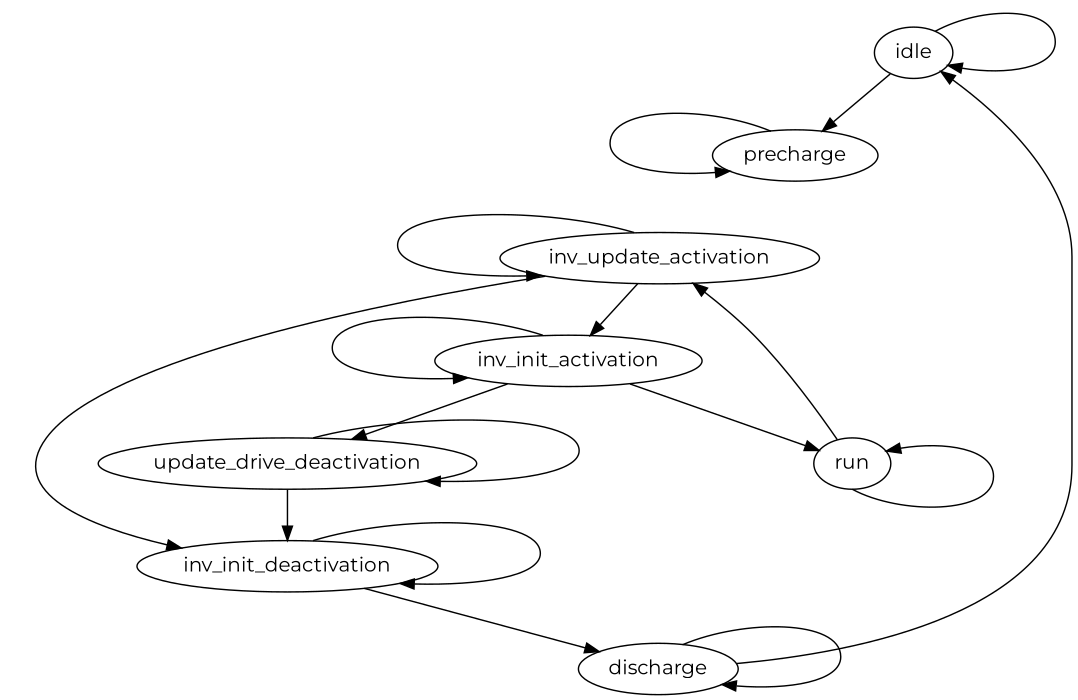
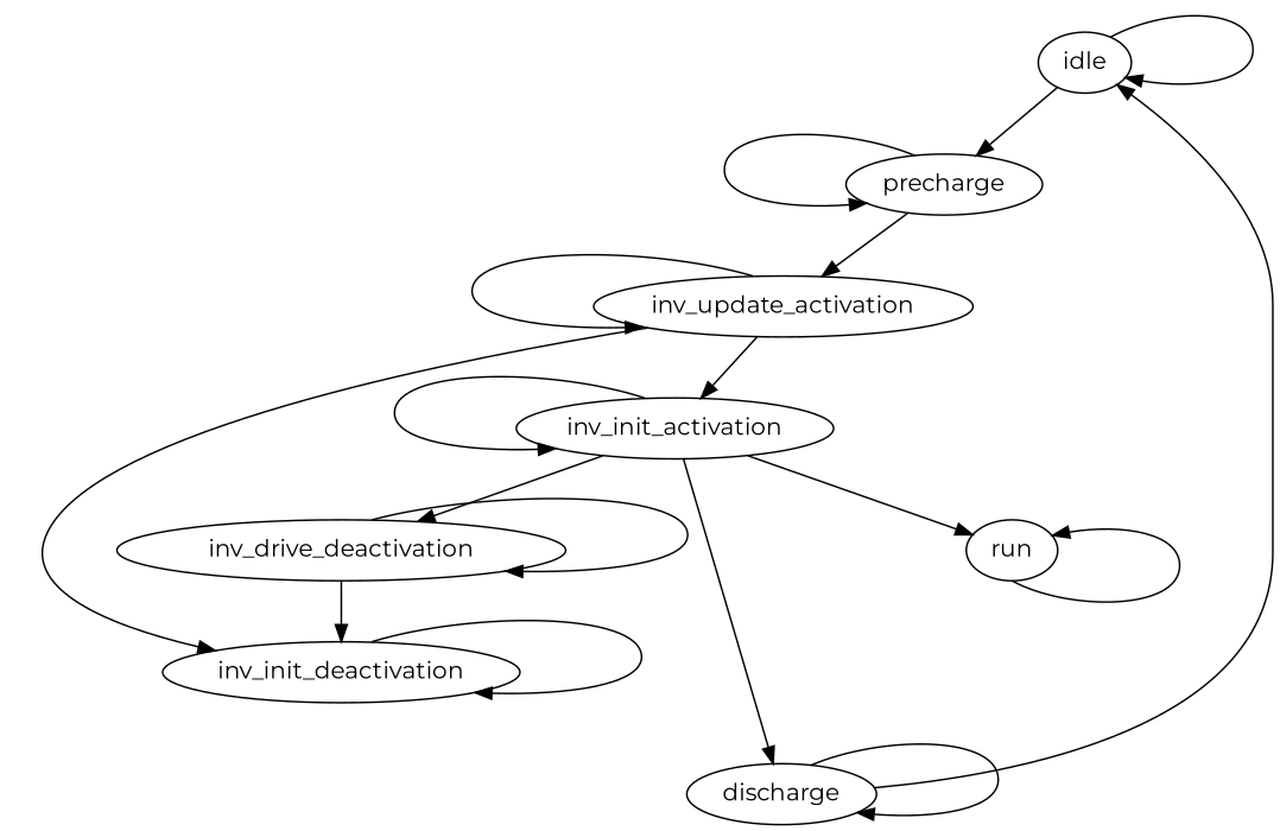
  digraph {
    fontname=Montserrat
    nodesep=1
    ranksep=0.5
    node [fontname=Montserrat shape=oval]
    edge [fontname=Montserrat]
    idle
    precharge
    inv_update_activation
    discharge
    n5 [label=inv_init_deactivation]
    n6 [label=inv_init_activation]
-   inv_drive_deactivation [label=update_drive_deactivation]
+   inv_drive_deactivation
    run
    idle -> idle [tailport=ne]
    idle -> precharge
    precharge -> precharge [tailport=nw]
-   run -> inv_update_activation
+   precharge -> inv_update_activation
    inv_update_activation -> inv_update_activation [tailport=nw]
    inv_update_activation -> n5
    inv_update_activation -> n6
    discharge -> idle
    discharge -> discharge [tailport=ne]
-   n5 -> discharge
+   n6 -> discharge
    n5 -> n5 [tailport=ne]
    n6 -> n6 [tailport=nw]
    n6 -> inv_drive_deactivation
    n6 -> run
    inv_drive_deactivation -> n5
    inv_drive_deactivation -> inv_drive_deactivation [tailport=ne]
    run -> run [tailport=s]
  }
